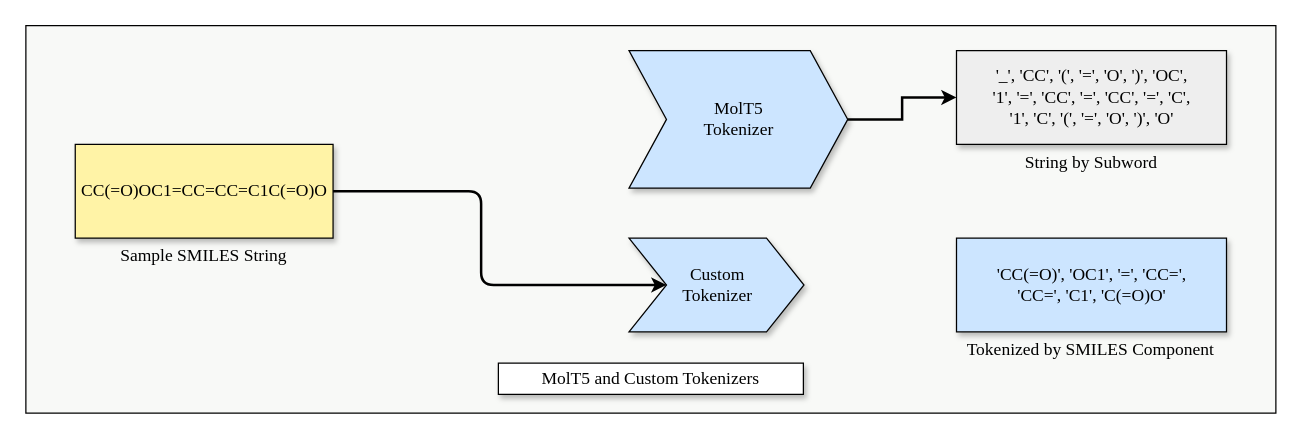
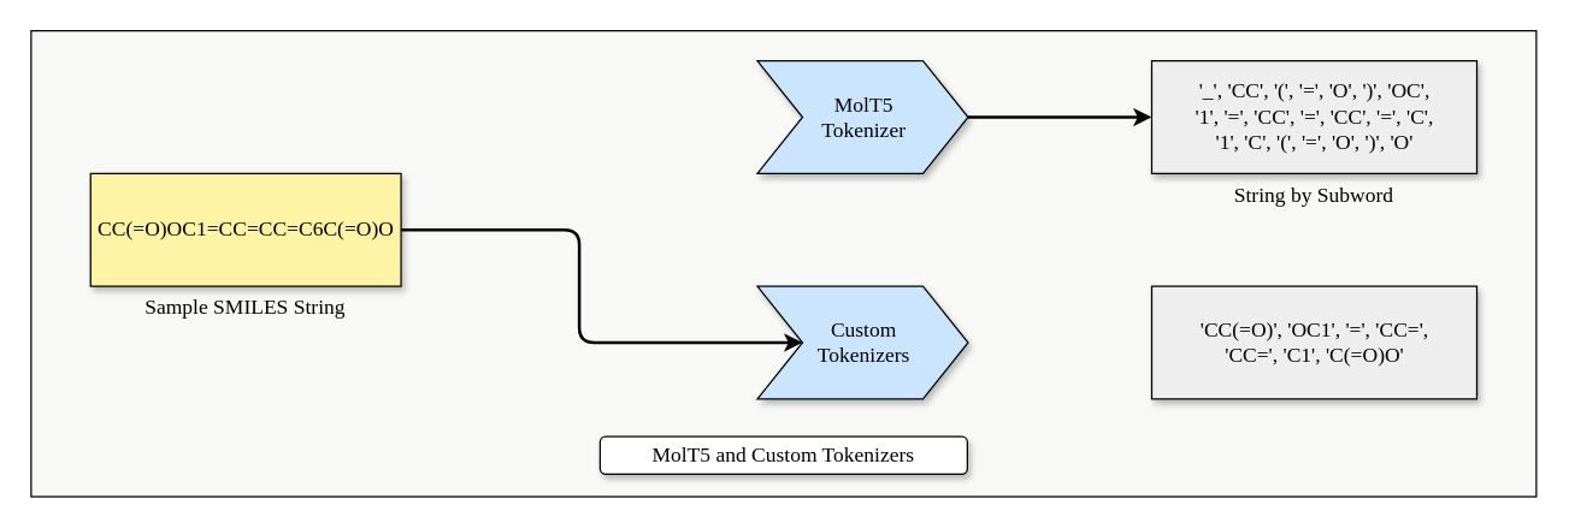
  <mxCell id="0" />
  <mxCell id="1" parent="0" />
  <mxCell id="2" value="" style="rounded=0;whiteSpace=wrap;html=1;fillColor=#F8F9F7;strokeColor=#000000;" parent="1" vertex="1"><mxGeometry x="20" y="20" width="1000" height="310" as="geometry" /></mxCell>
- <mxCell id="3" value="&lt;font style=&quot;font-size: 14px;&quot; face=&quot;Comic Neue&quot;&gt;MolT5 and Custom Tokenizers&lt;/font&gt;" style="rounded=0;whiteSpace=wrap;html=1;shadow=1;strokeColor=#000000;" parent="1" vertex="1"><mxGeometry x="398" y="290" width="244" height="25" as="geometry" /></mxCell>
+ <mxCell id="3" value="&lt;font style=&quot;font-size: 14px;&quot; face=&quot;Comic Neue&quot;&gt;MolT5 and Custom Tokenizers&lt;/font&gt;" style="whiteSpace=wrap;html=1;shadow=1;strokeColor=#000000;rounded=1;" parent="1" vertex="1"><mxGeometry x="398" y="290" width="244" height="25" as="geometry" /></mxCell>
  <mxCell id="4" value="&lt;font style=&quot;font-size: 14px;&quot;&gt;'_', 'CC', '(', '=', 'O', ')', 'OC',&lt;br&gt;'1', '=', 'CC', '=', 'CC', '=', 'C',&lt;br&gt;'1', 'C', '(', '=', 'O', ')', 'O'&lt;/font&gt;" style="rounded=0;whiteSpace=wrap;html=1;fontFamily=Comic Neue;fontSource=https%3A%2F%2Ffonts.googleapis.com%2Fcss%3Ffamily%3DComic%2BNeue;fillColor=#EEEEEE;strokeColor=#000000;shadow=1;" parent="1" vertex="1"><mxGeometry x="764.5" y="40" width="216" height="75" as="geometry" /></mxCell>
- <mxCell id="5" value="&lt;font style=&quot;font-size: 14px;&quot;&gt;'CC(=O)', 'OC1', '=', 'CC=',&lt;br&gt;'CC=', 'C1', 'C(=O)O'&lt;/font&gt;" style="rounded=0;whiteSpace=wrap;html=1;fontFamily=Comic Neue;fontSource=https%3A%2F%2Ffonts.googleapis.com%2Fcss%3Ffamily%3DComic%2BNeue;fillColor=#cce5ff;strokeColor=#000000;shadow=1;" parent="1" vertex="1"><mxGeometry x="764.5" y="190" width="216" height="75" as="geometry" /></mxCell>
- <mxCell id="6" value="&lt;font style=&quot;font-size: 14px;&quot;&gt;CC(=O)OC1=CC=CC=C1C(=O)O&lt;/font&gt;" style="rounded=0;whiteSpace=wrap;html=1;fontFamily=Comic Neue;fontSource=https%3A%2F%2Ffonts.googleapis.com%2Fcss%3Ffamily%3DComic%2BNeue;fillColor=#FFF3A6;strokeColor=#000000;shadow=1;" parent="1" vertex="1"><mxGeometry x="59.5" y="115" width="206.25" height="75" as="geometry" /></mxCell>
- <mxCell id="7" value="&lt;font face=&quot;Comic Neue&quot; style=&quot;font-size: 14px;&quot;&gt;Custom&lt;br&gt;Tokenizer&lt;/font&gt;" style="html=1;shadow=1;dashed=0;align=center;verticalAlign=middle;shape=mxgraph.arrows2.arrow;dy=0;dx=30;notch=30;fillColor=#CCE5FF;strokeColor=#000000;" parent="1" vertex="1"><mxGeometry x="502.5" y="190" width="140" height="75" as="geometry" /></mxCell>
+ <mxCell id="5" value="&lt;font style=&quot;font-size: 14px;&quot;&gt;'CC(=O)', 'OC1', '=', 'CC=',&lt;br&gt;'CC=', 'C1', 'C(=O)O'&lt;/font&gt;" style="rounded=0;whiteSpace=wrap;html=1;fontFamily=Comic Neue;fontSource=https%3A%2F%2Ffonts.googleapis.com%2Fcss%3Ffamily%3DComic%2BNeue;fillColor=#EEEEEE;strokeColor=#000000;shadow=1;" parent="1" vertex="1"><mxGeometry x="764.5" y="190" width="216" height="75" as="geometry" /></mxCell>
+ <mxCell id="6" value="&lt;font style=&quot;font-size: 14px;&quot;&gt;CC(=O)OC1=CC=CC=C6C(=O)O&lt;/font&gt;" style="rounded=0;whiteSpace=wrap;html=1;fontFamily=Comic Neue;fontSource=https%3A%2F%2Ffonts.googleapis.com%2Fcss%3Ffamily%3DComic%2BNeue;fillColor=#FFF3A6;strokeColor=#000000;shadow=1;" parent="1" vertex="1"><mxGeometry x="59.5" y="115" width="206.25" height="75" as="geometry" /></mxCell>
+ <mxCell id="7" value="&lt;font face=&quot;Comic Neue&quot; style=&quot;font-size: 14px;&quot;&gt;Custom&lt;br&gt;Tokenizers&lt;/font&gt;" style="html=1;shadow=1;dashed=0;align=center;verticalAlign=middle;shape=mxgraph.arrows2.arrow;dy=0;dx=30;notch=30;fillColor=#CCE5FF;strokeColor=#000000;" parent="1" vertex="1"><mxGeometry x="502.5" y="190" width="140" height="75" as="geometry" /></mxCell>
  <mxCell id="8" style="edgeStyle=orthogonalEdgeStyle;rounded=0;orthogonalLoop=1;jettySize=auto;html=1;exitX=1;exitY=0.5;exitDx=0;exitDy=0;exitPerimeter=0;entryX=0;entryY=0.5;entryDx=0;entryDy=0;strokeWidth=2;strokeColor=#000000;" parent="1" source="9" target="4" edge="1"><mxGeometry relative="1" as="geometry" /></mxCell>
- <mxCell id="9" value="&lt;font face=&quot;Comic Neue&quot; style=&quot;font-size: 14px;&quot;&gt;MolT5&lt;br&gt;Tokenizer&lt;/font&gt;" style="html=1;shadow=1;dashed=0;align=center;verticalAlign=middle;shape=mxgraph.arrows2.arrow;dy=0;dx=30;notch=30;fillColor=#CCE5FF;strokeColor=#000000;" parent="1" vertex="1"><mxGeometry x="502.5" y="40" width="175" height="110" as="geometry" /></mxCell>
+ <mxCell id="9" value="&lt;font face=&quot;Comic Neue&quot; style=&quot;font-size: 14px;&quot;&gt;MolT5&lt;br&gt;Tokenizer&lt;/font&gt;" style="html=1;shadow=1;dashed=0;align=center;verticalAlign=middle;shape=mxgraph.arrows2.arrow;dy=0;dx=30;notch=30;fillColor=#CCE5FF;strokeColor=#000000;" parent="1" vertex="1"><mxGeometry x="502.5" y="40" width="140" height="75" as="geometry" /></mxCell>
  <mxCell id="10" style="edgeStyle=orthogonalEdgeStyle;rounded=1;orthogonalLoop=1;jettySize=auto;html=1;exitX=1;exitY=0.5;exitDx=0;exitDy=0;entryX=0;entryY=0.5;entryDx=30;entryDy=0;entryPerimeter=0;curved=0;strokeWidth=2;strokeColor=#000000;" parent="1" source="6" target="7" edge="1"><mxGeometry relative="1" as="geometry" /></mxCell>
  <mxCell id="11" value="&lt;font style=&quot;font-size: 14px;&quot; face=&quot;Comic Neue&quot;&gt;String by Subword&lt;/font&gt;" style="text;html=1;strokeColor=none;fillColor=none;align=center;verticalAlign=middle;whiteSpace=wrap;rounded=0;" parent="1" vertex="1"><mxGeometry x="791" y="115" width="163" height="30" as="geometry" /></mxCell>
- <mxCell id="12" value="&lt;font style=&quot;font-size: 14px;&quot; face=&quot;Comic Neue&quot;&gt;Tokenized by SMILES Component&lt;/font&gt;" style="text;html=1;strokeColor=none;fillColor=none;align=center;verticalAlign=middle;whiteSpace=wrap;rounded=0;" parent="1" vertex="1"><mxGeometry x="760.38" y="265" width="224.25" height="30" as="geometry" /></mxCell>
  <mxCell id="13" value="&lt;font style=&quot;font-size: 14px;&quot; face=&quot;Comic Neue&quot;&gt;Sample SMILES String&lt;/font&gt;" style="text;html=1;strokeColor=none;fillColor=none;align=center;verticalAlign=middle;whiteSpace=wrap;rounded=0;" parent="1" vertex="1"><mxGeometry x="81.13" y="190" width="163" height="30" as="geometry" /></mxCell>
